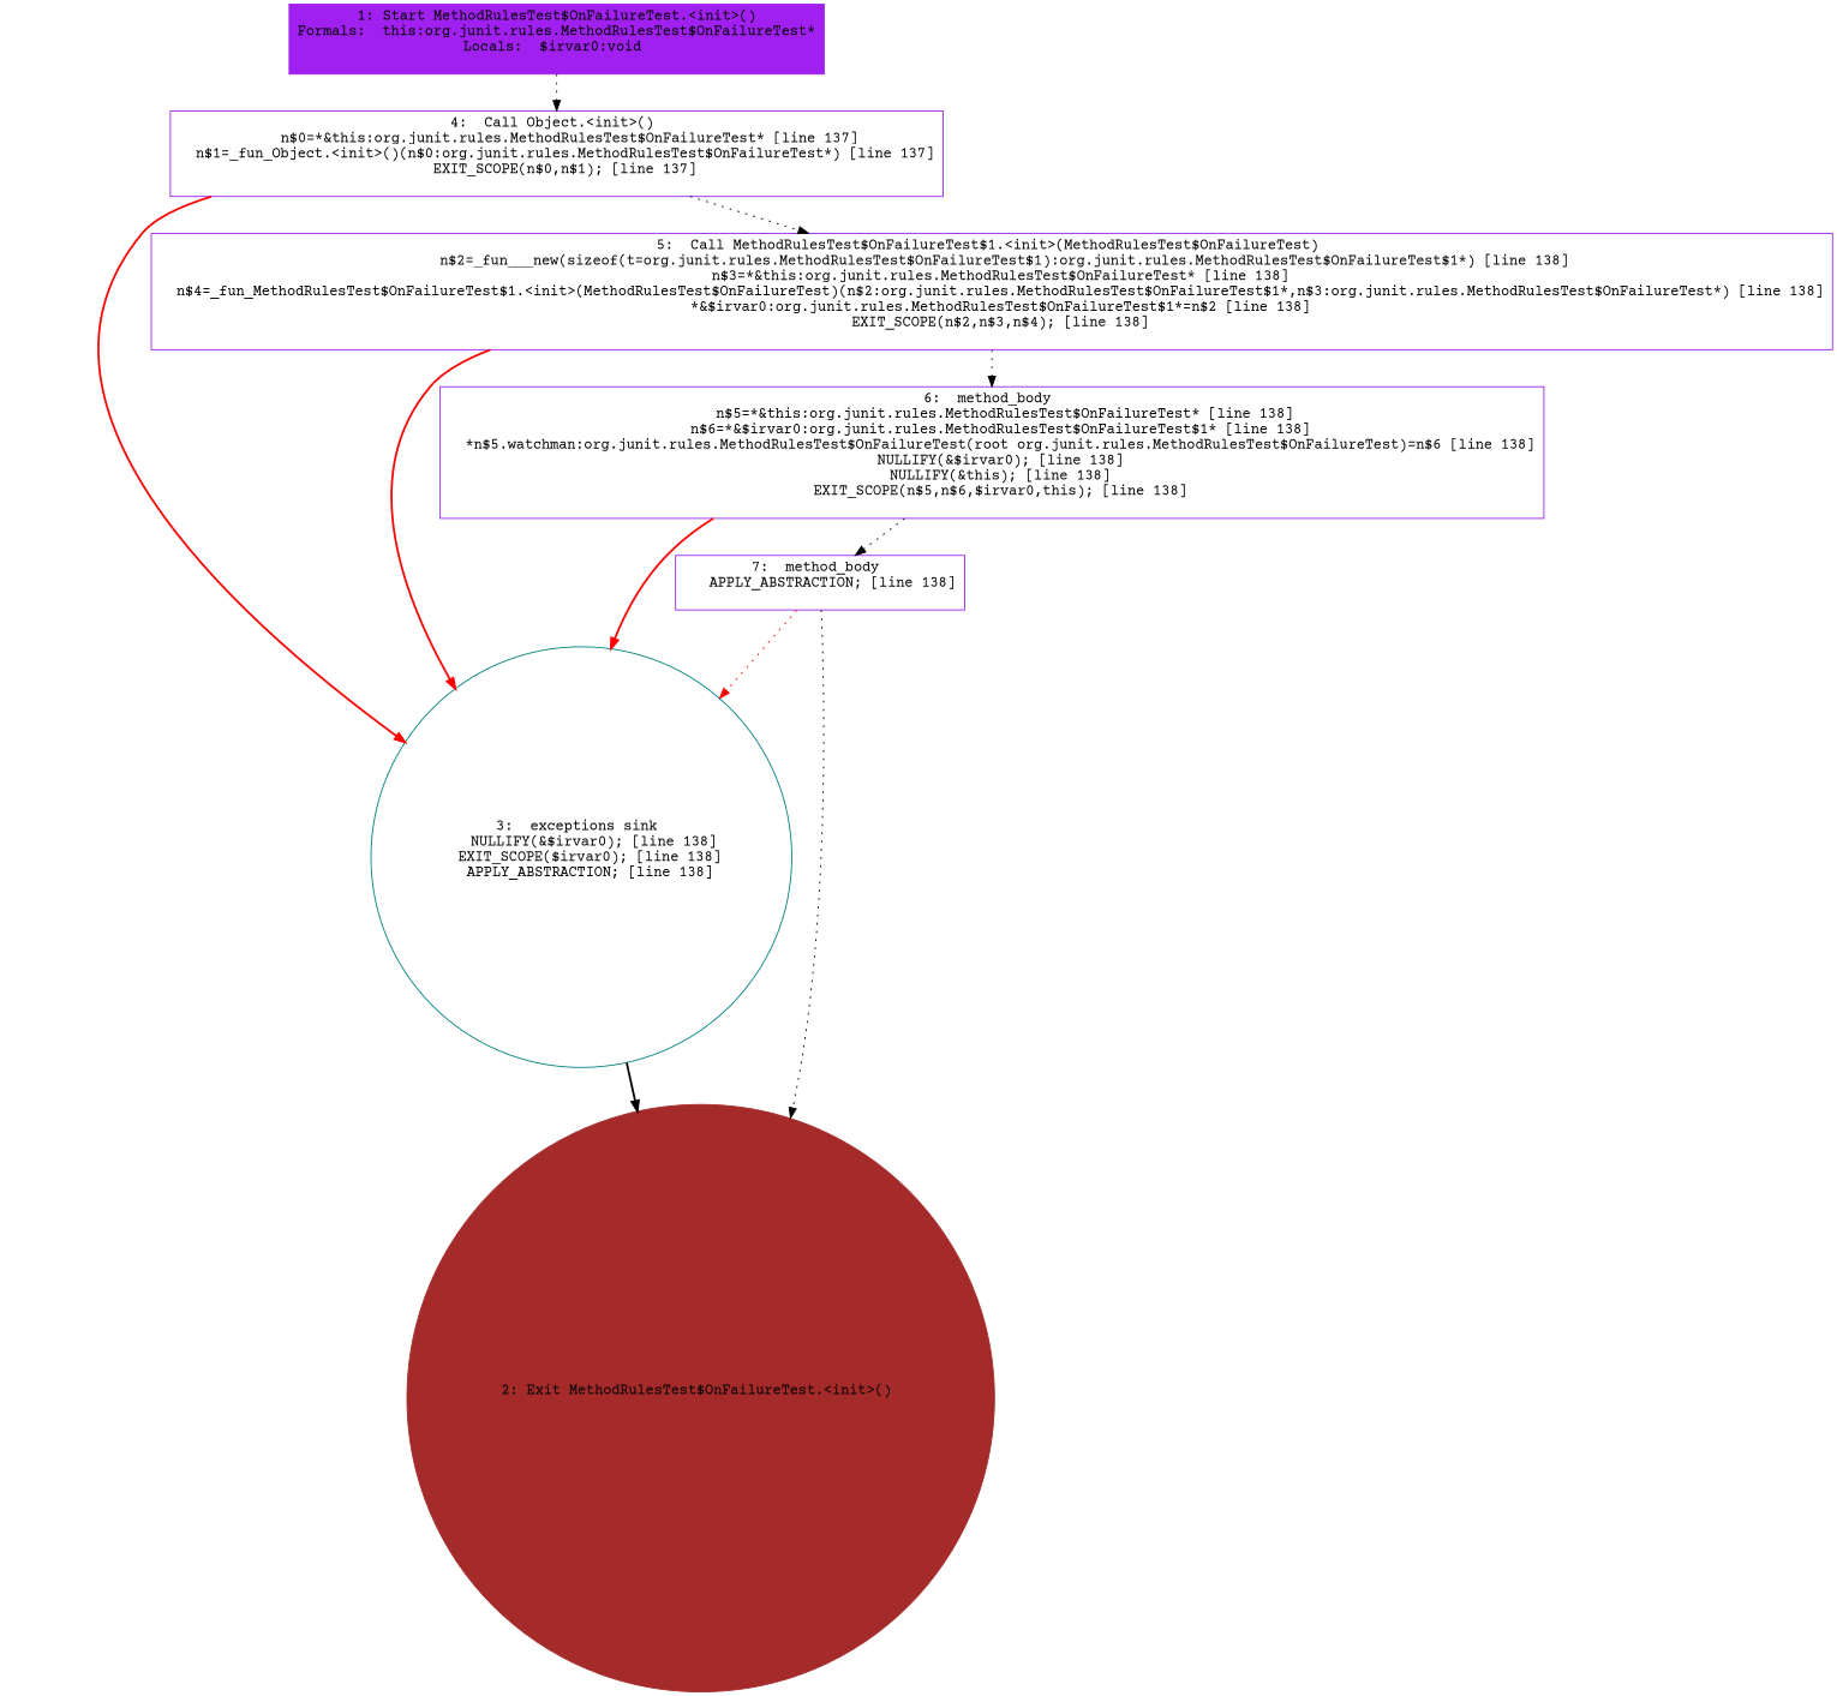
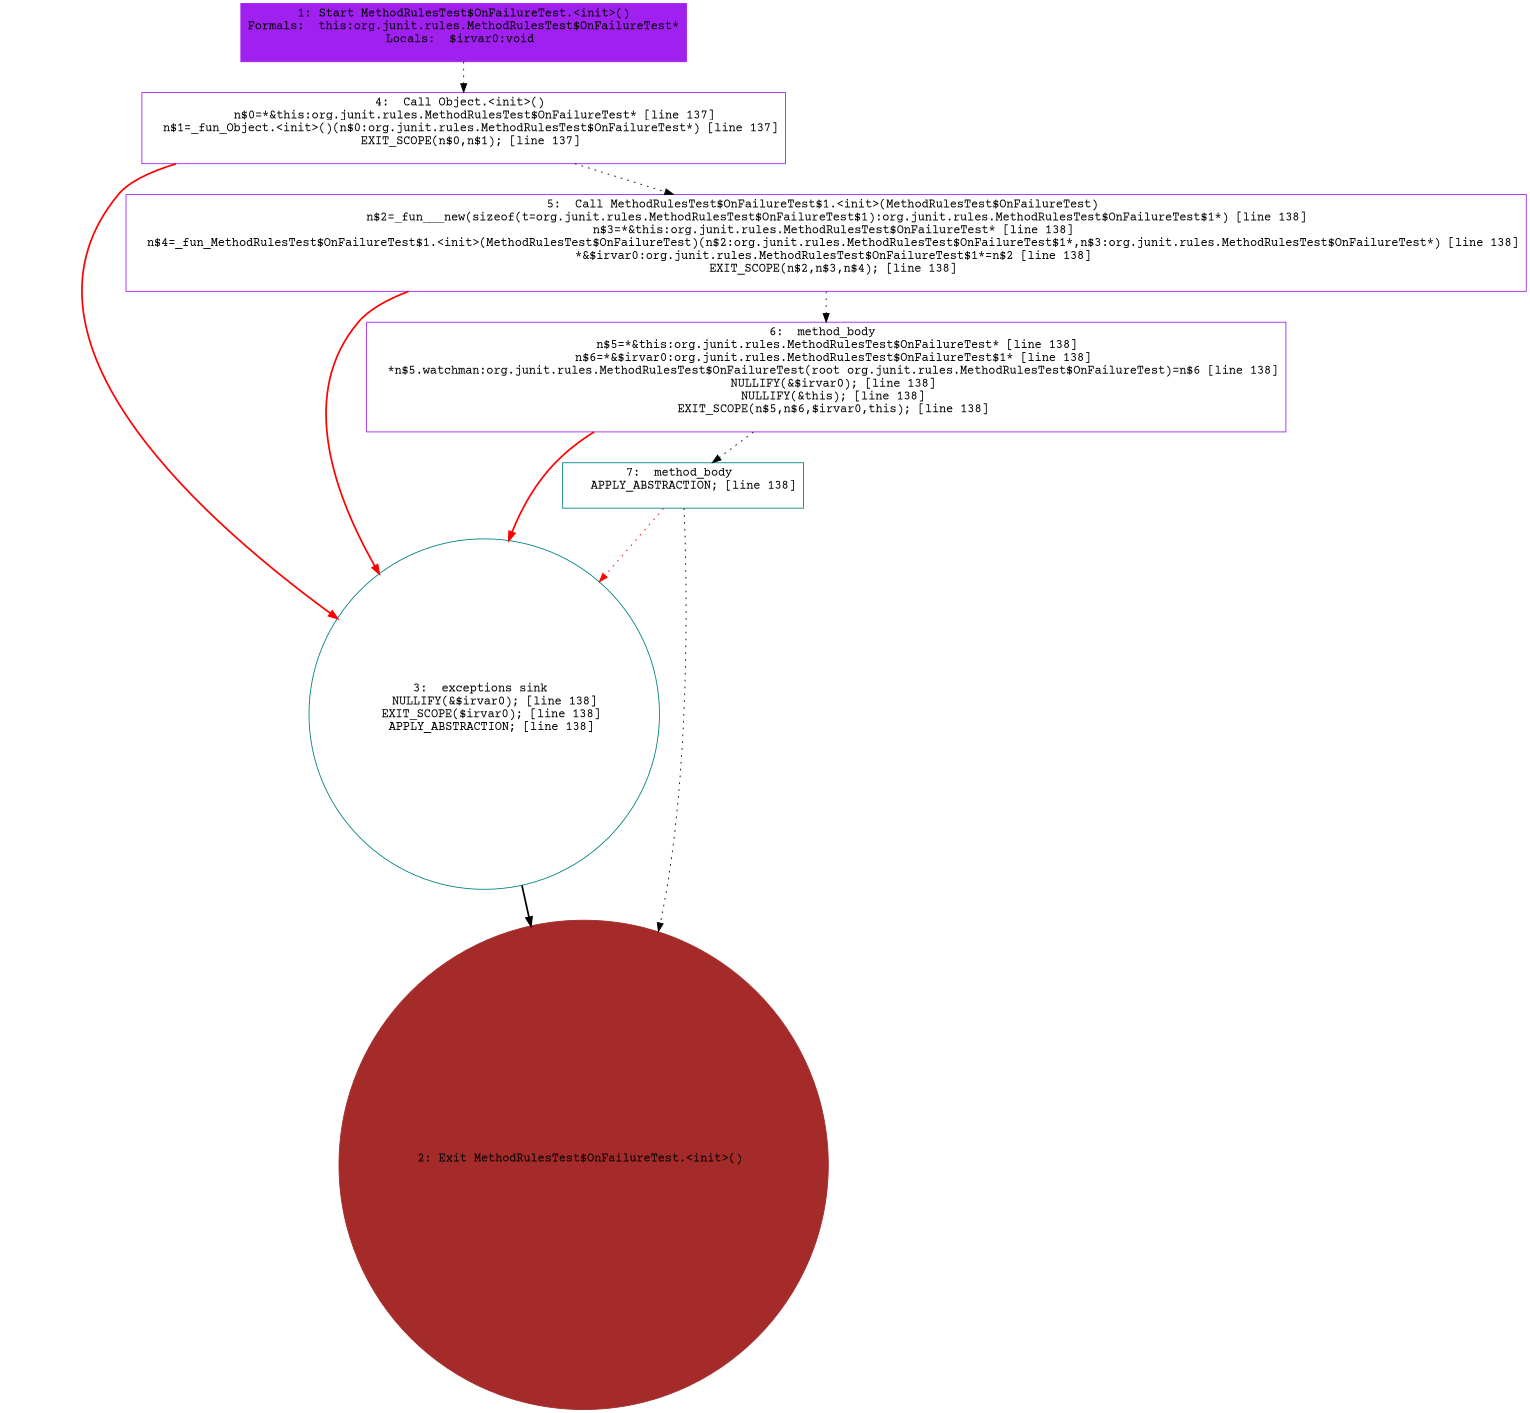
  digraph {
    fontname="Courier Prime"
    node [color=purple shape=box fontname="Courier Prime"]
    edge [style=dotted fontname="Courier Prime"]
    n1 [label="1: Start MethodRulesTest$OnFailureTest.<init>()\nFormals:  this:org.junit.rules.MethodRulesTest$OnFailureTest*\nLocals:  $irvar0:void \n  " style=filled]
    n2 [label="4:  Call Object.<init>() \n   n$0=*&this:org.junit.rules.MethodRulesTest$OnFailureTest* [line 137]\n  n$1=_fun_Object.<init>()(n$0:org.junit.rules.MethodRulesTest$OnFailureTest*) [line 137]\n  EXIT_SCOPE(n$0,n$1); [line 137]\n "]
    n3 [label="3:  exceptions sink \n   NULLIFY(&$irvar0); [line 138]\n  EXIT_SCOPE($irvar0); [line 138]\n  APPLY_ABSTRACTION; [line 138]\n " shape=circle color=teal]
    n4 [label="5:  Call MethodRulesTest$OnFailureTest$1.<init>(MethodRulesTest$OnFailureTest) \n   n$2=_fun___new(sizeof(t=org.junit.rules.MethodRulesTest$OnFailureTest$1):org.junit.rules.MethodRulesTest$OnFailureTest$1*) [line 138]\n  n$3=*&this:org.junit.rules.MethodRulesTest$OnFailureTest* [line 138]\n  n$4=_fun_MethodRulesTest$OnFailureTest$1.<init>(MethodRulesTest$OnFailureTest)(n$2:org.junit.rules.MethodRulesTest$OnFailureTest$1*,n$3:org.junit.rules.MethodRulesTest$OnFailureTest*) [line 138]\n  *&$irvar0:org.junit.rules.MethodRulesTest$OnFailureTest$1*=n$2 [line 138]\n  EXIT_SCOPE(n$2,n$3,n$4); [line 138]\n "]
    n5 [color=brown label="2: Exit MethodRulesTest$OnFailureTest.<init>() \n  " style=filled shape=circle]
    n6 [label="6:  method_body \n   n$5=*&this:org.junit.rules.MethodRulesTest$OnFailureTest* [line 138]\n  n$6=*&$irvar0:org.junit.rules.MethodRulesTest$OnFailureTest$1* [line 138]\n  *n$5.watchman:org.junit.rules.MethodRulesTest$OnFailureTest(root org.junit.rules.MethodRulesTest$OnFailureTest)=n$6 [line 138]\n  NULLIFY(&$irvar0); [line 138]\n  NULLIFY(&this); [line 138]\n  EXIT_SCOPE(n$5,n$6,$irvar0,this); [line 138]\n "]
-   n7 [label="7:  method_body \n   APPLY_ABSTRACTION; [line 138]\n "]
+   n7 [label="7:  method_body \n   APPLY_ABSTRACTION; [line 138]\n " color=teal]
    n1 -> n2
    n2 -> n3 [color=red style=bold]
    n2 -> n4
    n3 -> n5 [style=bold]
    n4 -> n3 [color=red style=bold]
    n4 -> n6
    n6 -> n3 [color=red style=bold]
    n6 -> n7
    n7 -> n3 [color=red]
    n7 -> n5
  }
